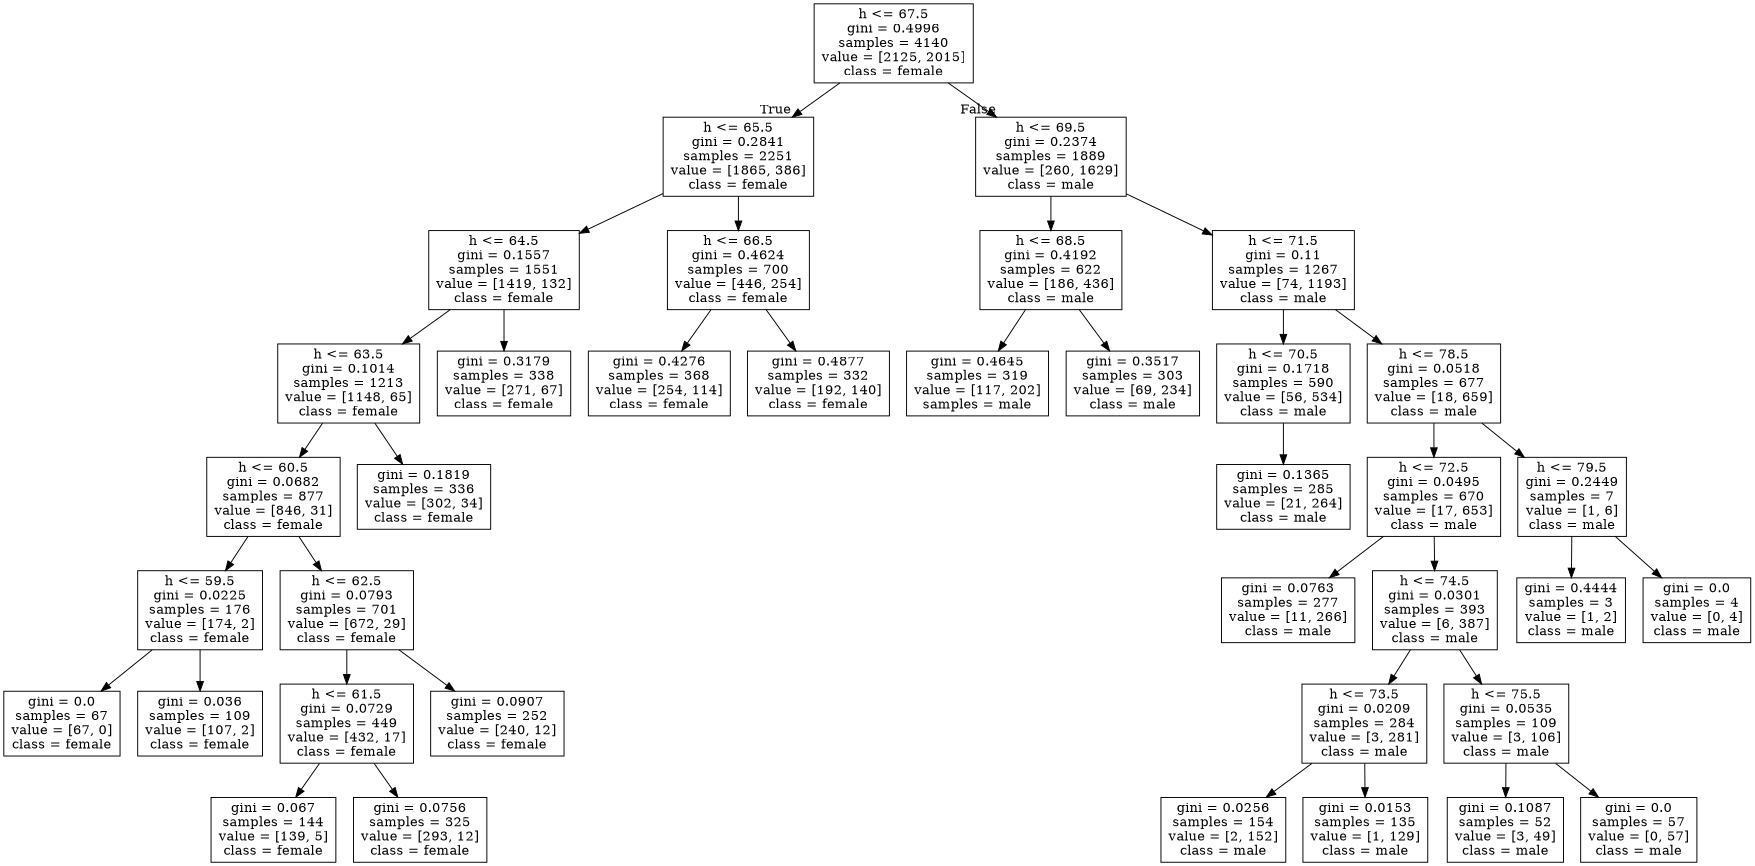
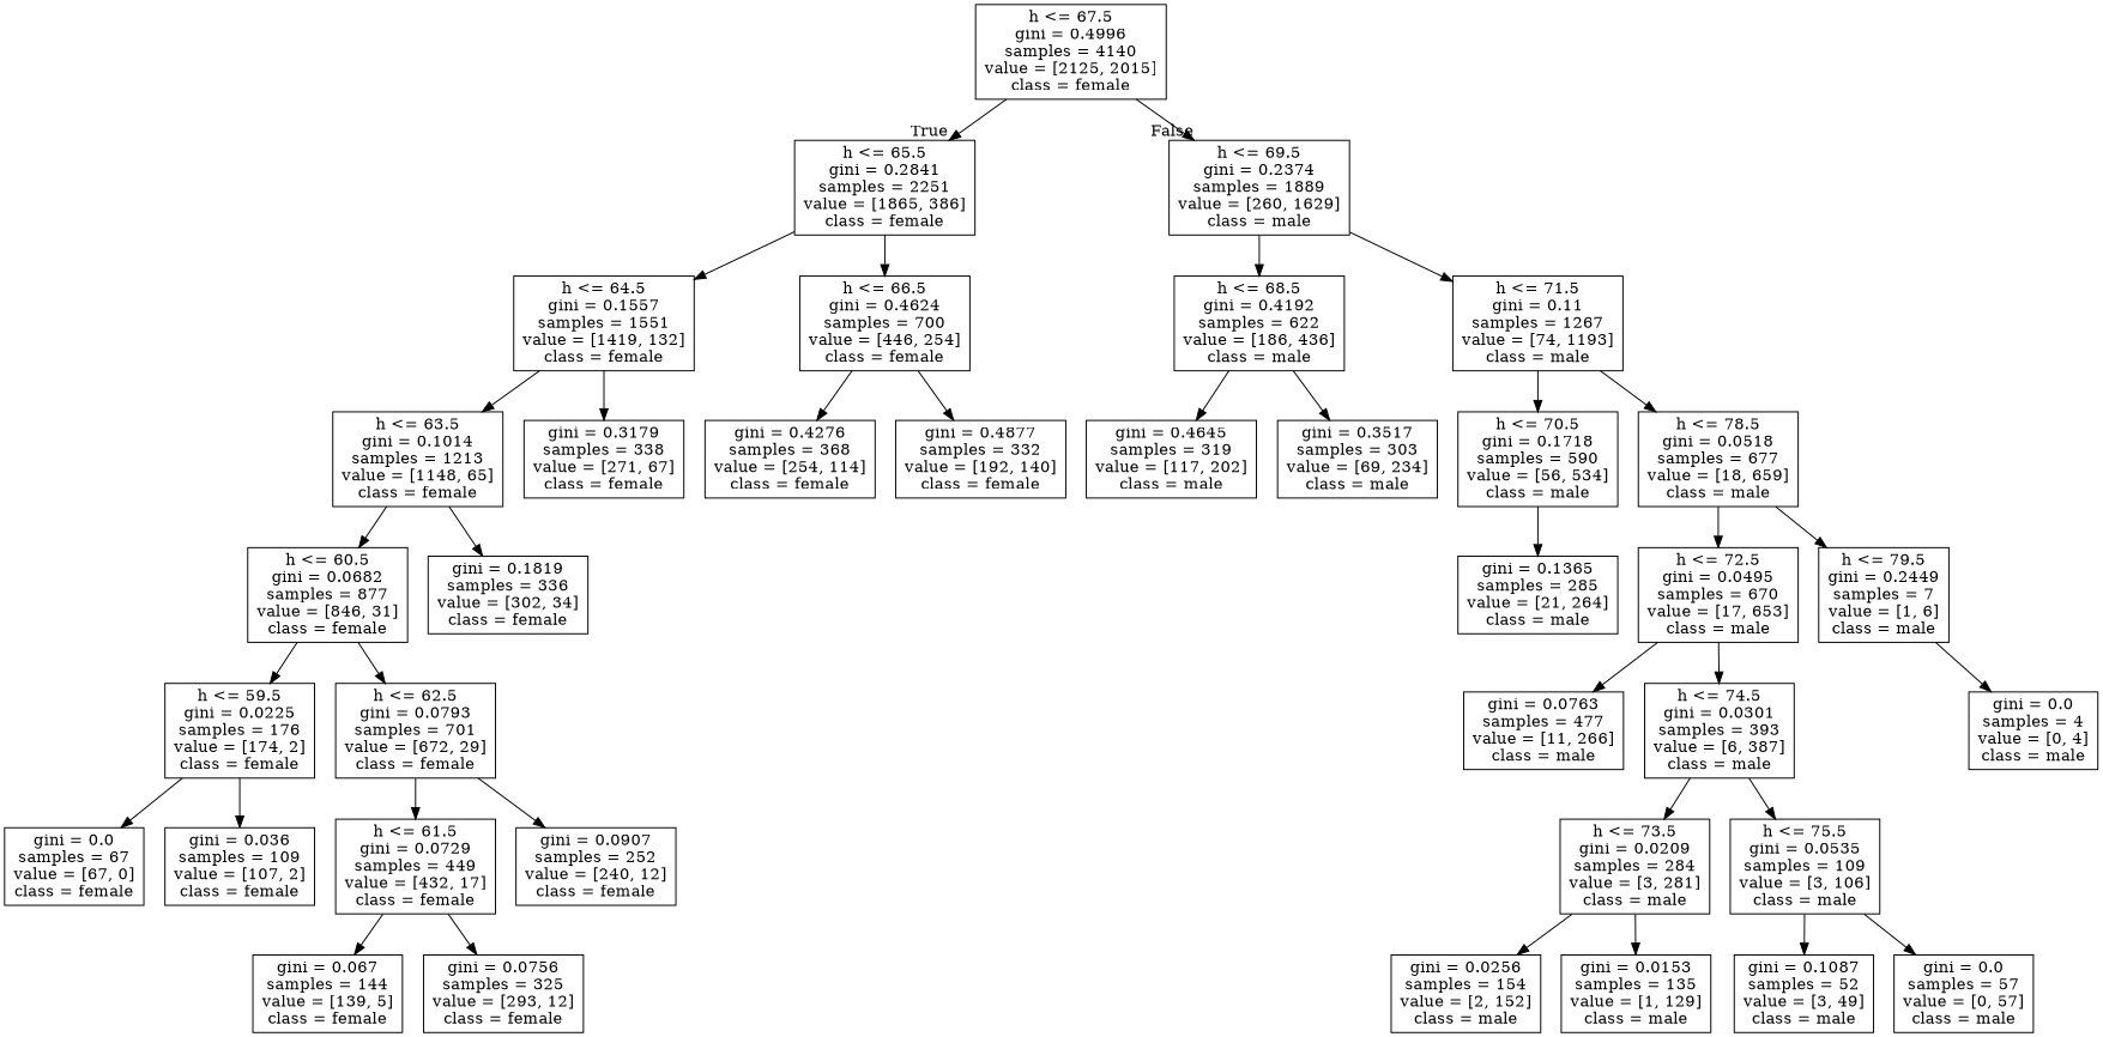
  digraph {
    node [shape=box]
    n1 [label="h <= 67.5\ngini = 0.4996\nsamples = 4140\nvalue = [2125, 2015]\nclass = female"]
    n2 [label="h <= 65.5\ngini = 0.2841\nsamples = 2251\nvalue = [1865, 386]\nclass = female"]
    n3 [label="h <= 69.5\ngini = 0.2374\nsamples = 1889\nvalue = [260, 1629]\nclass = male"]
    n4 [label="h <= 64.5\ngini = 0.1557\nsamples = 1551\nvalue = [1419, 132]\nclass = female"]
    n5 [label="h <= 66.5\ngini = 0.4624\nsamples = 700\nvalue = [446, 254]\nclass = female"]
    n6 [label="h <= 68.5\ngini = 0.4192\nsamples = 622\nvalue = [186, 436]\nclass = male"]
    n7 [label="h <= 71.5\ngini = 0.11\nsamples = 1267\nvalue = [74, 1193]\nclass = male"]
    n8 [label="h <= 63.5\ngini = 0.1014\nsamples = 1213\nvalue = [1148, 65]\nclass = female"]
    n9 [label="gini = 0.3179\nsamples = 338\nvalue = [271, 67]\nclass = female"]
    n10 [label="gini = 0.4276\nsamples = 368\nvalue = [254, 114]\nclass = female"]
    n11 [label="gini = 0.4877\nsamples = 332\nvalue = [192, 140]\nclass = female"]
    n12 [label="h <= 60.5\ngini = 0.0682\nsamples = 877\nvalue = [846, 31]\nclass = female"]
    n13 [label="gini = 0.1819\nsamples = 336\nvalue = [302, 34]\nclass = female"]
    n14 [label="h <= 59.5\ngini = 0.0225\nsamples = 176\nvalue = [174, 2]\nclass = female"]
    n15 [label="h <= 62.5\ngini = 0.0793\nsamples = 701\nvalue = [672, 29]\nclass = female"]
    n16 [label="gini = 0.0\nsamples = 67\nvalue = [67, 0]\nclass = female"]
    n17 [label="gini = 0.036\nsamples = 109\nvalue = [107, 2]\nclass = female"]
    n18 [label="h <= 61.5\ngini = 0.0729\nsamples = 449\nvalue = [432, 17]\nclass = female"]
    n19 [label="gini = 0.0907\nsamples = 252\nvalue = [240, 12]\nclass = female"]
    n20 [label="gini = 0.067\nsamples = 144\nvalue = [139, 5]\nclass = female"]
    n21 [label="gini = 0.0756\nsamples = 325\nvalue = [293, 12]\nclass = female"]
-   n22 [label="gini = 0.4645\nsamples = 319\nvalue = [117, 202]\nsamples = male"]
+   n22 [label="gini = 0.4645\nsamples = 319\nvalue = [117, 202]\nclass = male"]
    n23 [label="gini = 0.3517\nsamples = 303\nvalue = [69, 234]\nclass = male"]
    n24 [label="h <= 70.5\ngini = 0.1718\nsamples = 590\nvalue = [56, 534]\nclass = male"]
    n25 [label="h <= 78.5\ngini = 0.0518\nsamples = 677\nvalue = [18, 659]\nclass = male"]
    n26 [label="gini = 0.1365\nsamples = 285\nvalue = [21, 264]\nclass = male"]
    n27 [label="h <= 72.5\ngini = 0.0495\nsamples = 670\nvalue = [17, 653]\nclass = male"]
    n28 [label="h <= 79.5\ngini = 0.2449\nsamples = 7\nvalue = [1, 6]\nclass = male"]
-   n29 [label="gini = 0.0763\nsamples = 277\nvalue = [11, 266]\nclass = male"]
+   n29 [label="gini = 0.0763\nsamples = 477\nvalue = [11, 266]\nclass = male"]
    n30 [label="h <= 74.5\ngini = 0.0301\nsamples = 393\nvalue = [6, 387]\nclass = male"]
-   n31 [label="gini = 0.4444\nsamples = 3\nvalue = [1, 2]\nclass = male"]
    n32 [label="gini = 0.0\nsamples = 4\nvalue = [0, 4]\nclass = male"]
    n33 [label="h <= 73.5\ngini = 0.0209\nsamples = 284\nvalue = [3, 281]\nclass = male"]
    n34 [label="h <= 75.5\ngini = 0.0535\nsamples = 109\nvalue = [3, 106]\nclass = male"]
    n35 [label="gini = 0.0256\nsamples = 154\nvalue = [2, 152]\nclass = male"]
    n36 [label="gini = 0.0153\nsamples = 135\nvalue = [1, 129]\nclass = male"]
    n37 [label="gini = 0.1087\nsamples = 52\nvalue = [3, 49]\nclass = male"]
    n38 [label="gini = 0.0\nsamples = 57\nvalue = [0, 57]\nclass = male"]
    n1 -> n2 [headlabel=True labelangle=45 labeldistance=2.5]
    n1 -> n3 [headlabel=False labelangle=-45 labeldistance=2.5]
    n2 -> n4
    n2 -> n5
    n3 -> n6
    n3 -> n7
    n4 -> n8
    n4 -> n9
    n5 -> n10
    n5 -> n11
    n6 -> n22
    n6 -> n23
    n7 -> n24
    n7 -> n25
    n8 -> n12
    n8 -> n13
    n12 -> n14
    n12 -> n15
    n14 -> n16
    n14 -> n17
    n15 -> n18
    n15 -> n19
    n18 -> n20
    n18 -> n21
    n24 -> n26
    n25 -> n27
    n25 -> n28
    n27 -> n29
    n27 -> n30
-   n28 -> n31
    n28 -> n32
    n30 -> n33
    n30 -> n34
    n33 -> n35
    n33 -> n36
    n34 -> n37
    n34 -> n38
  }
